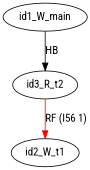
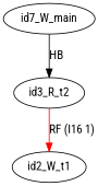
  digraph {
    fontname="Roboto Condensed"
    rankdir=TB
    splines=true
    node [fontname="Roboto Condensed"]
    edge [fontname="Roboto Condensed"]
    id3_R_t2
    id2_W_t1
-   id1_W_main
-   id3_R_t2 -> id2_W_t1 [color=red label="RF (I56 1)"]
+   id1_W_main [label=id7_W_main]
+   id3_R_t2 -> id2_W_t1 [color=red label="RF (I16 1)"]
    id1_W_main -> id3_R_t2 [color=black label=HB]
  }
